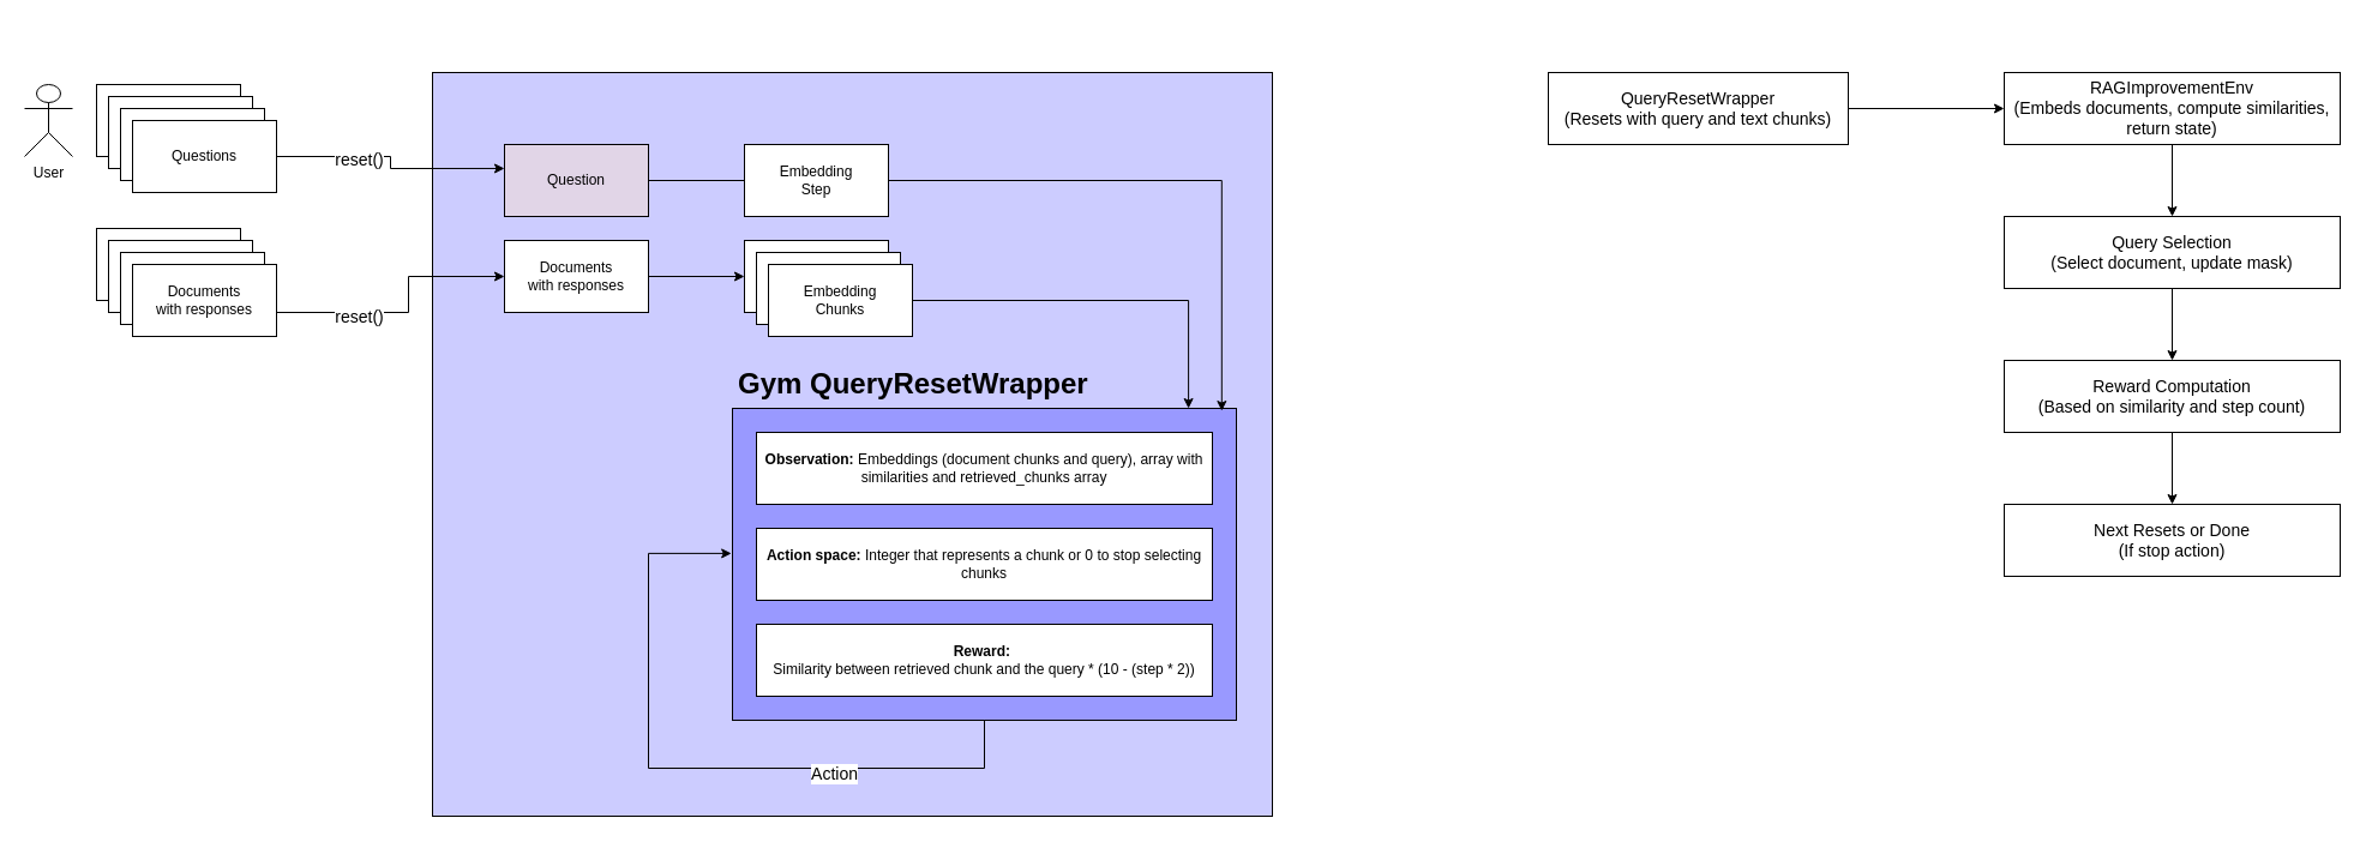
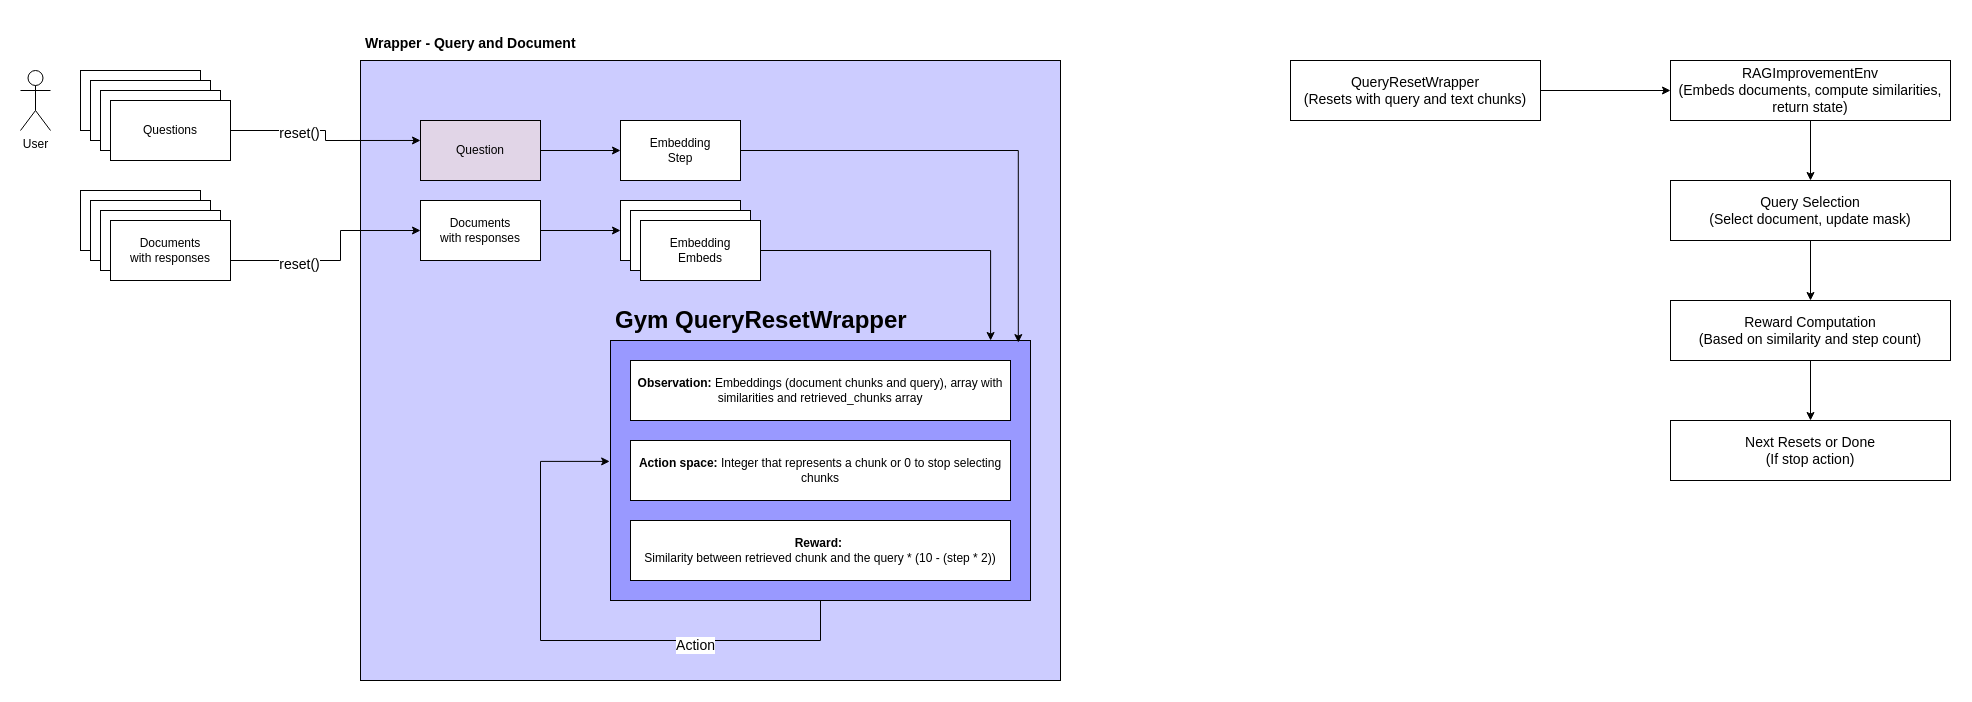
  <mxCell id="0" />
  <mxCell id="1" parent="0" />
  <mxCell id="2" value="" style="rounded=0;whiteSpace=wrap;html=1;fillColor=#CCCCFF;" vertex="1" parent="1"><mxGeometry x="360" y="60" width="700" height="620" as="geometry" /></mxCell>
  <mxCell id="3" value="Questions" style="rounded=0;whiteSpace=wrap;html=1;" vertex="1" parent="1"><mxGeometry x="80" y="70" width="120" height="60" as="geometry" /></mxCell>
- <mxCell id="4" value="User" style="shape=umlActor;verticalLabelPosition=bottom;verticalAlign=top;html=1;outlineConnect=0;" vertex="1" parent="1"><mxGeometry x="20" y="70" width="40" height="60" as="geometry" /></mxCell>
+ <mxCell id="4" value="User" style="shape=umlActor;verticalLabelPosition=bottom;verticalAlign=top;html=1;outlineConnect=0;" vertex="1" parent="1"><mxGeometry x="20" y="70" width="30" height="60" as="geometry" /></mxCell>
  <mxCell id="5" value="Questions" style="rounded=0;whiteSpace=wrap;html=1;" vertex="1" parent="1"><mxGeometry x="90" y="80" width="120" height="60" as="geometry" /></mxCell>
  <mxCell id="6" value="Questions" style="rounded=0;whiteSpace=wrap;html=1;" vertex="1" parent="1"><mxGeometry x="100" y="90" width="120" height="60" as="geometry" /></mxCell>
  <mxCell id="7" style="edgeStyle=orthogonalEdgeStyle;rounded=0;orthogonalLoop=1;jettySize=auto;html=1;entryX=0;entryY=0.333;entryDx=0;entryDy=0;entryPerimeter=0;" edge="1" parent="1" source="9" target="26"><mxGeometry relative="1" as="geometry" /></mxCell>
  <mxCell id="8" value="reset()" style="edgeLabel;html=1;align=center;verticalAlign=middle;resizable=0;points=[];fontSize=14;" vertex="1" connectable="0" parent="7"><mxGeometry x="-0.32" y="-2" relative="1" as="geometry"><mxPoint as="offset" /></mxGeometry></mxCell>
  <mxCell id="9" value="Questions" style="rounded=0;whiteSpace=wrap;html=1;" vertex="1" parent="1"><mxGeometry x="110" y="100" width="120" height="60" as="geometry" /></mxCell>
  <mxCell id="10" value="Documents&lt;br&gt;with responses" style="rounded=0;whiteSpace=wrap;html=1;" vertex="1" parent="1"><mxGeometry x="80" y="190" width="120" height="60" as="geometry" /></mxCell>
  <mxCell id="11" value="Documents&lt;br&gt;with responses" style="rounded=0;whiteSpace=wrap;html=1;" vertex="1" parent="1"><mxGeometry x="90" y="200" width="120" height="60" as="geometry" /></mxCell>
  <mxCell id="12" value="Documents&lt;br&gt;with responses" style="rounded=0;whiteSpace=wrap;html=1;" vertex="1" parent="1"><mxGeometry x="100" y="210" width="120" height="60" as="geometry" /></mxCell>
  <mxCell id="13" style="edgeStyle=orthogonalEdgeStyle;rounded=0;orthogonalLoop=1;jettySize=auto;html=1;entryX=0;entryY=0.5;entryDx=0;entryDy=0;" edge="1" parent="1" source="15" target="28"><mxGeometry relative="1" as="geometry"><Array as="points"><mxPoint x="340" y="260" /><mxPoint x="340" y="230" /></Array></mxGeometry></mxCell>
  <mxCell id="14" value="reset()" style="edgeLabel;html=1;align=center;verticalAlign=middle;resizable=0;points=[];fontSize=14;" vertex="1" connectable="0" parent="13"><mxGeometry x="-0.382" y="-3" relative="1" as="geometry"><mxPoint as="offset" /></mxGeometry></mxCell>
  <mxCell id="15" value="Documents&lt;br&gt;with responses" style="rounded=0;whiteSpace=wrap;html=1;" vertex="1" parent="1"><mxGeometry x="110" y="220" width="120" height="60" as="geometry" /></mxCell>
+ <mxCell id="16" value="&lt;h1&gt;&lt;font style=&quot;font-size: 14px;&quot;&gt;Wrapper - Query and Document&lt;/font&gt;&lt;/h1&gt;" style="text;html=1;strokeColor=none;fillColor=none;spacing=5;spacingTop=-20;whiteSpace=wrap;overflow=hidden;rounded=0;" vertex="1" parent="1"><mxGeometry x="360" y="20" width="380" height="40" as="geometry" /></mxCell>
  <mxCell id="17" value="" style="group" vertex="1" connectable="0" parent="1"><mxGeometry x="610" y="300" width="420" height="300" as="geometry" /></mxCell>
  <mxCell id="18" value="" style="rounded=0;whiteSpace=wrap;html=1;fillColor=#9999FF;" vertex="1" parent="17"><mxGeometry y="40" width="420" height="260" as="geometry" /></mxCell>
  <mxCell id="19" value="&lt;h1&gt;Gym QueryResetWrapper&lt;/h1&gt;" style="text;html=1;strokeColor=none;fillColor=none;spacing=5;spacingTop=-20;whiteSpace=wrap;overflow=hidden;rounded=0;" vertex="1" parent="17"><mxGeometry width="346" height="40" as="geometry" /></mxCell>
  <mxCell id="20" value="&lt;b&gt;Observation:&lt;/b&gt; Embeddings (document chunks and query), array with similarities and retrieved_chunks array" style="rounded=0;whiteSpace=wrap;html=1;" vertex="1" parent="17"><mxGeometry x="20" y="60" width="380" height="60" as="geometry" /></mxCell>
  <mxCell id="21" value="&lt;b&gt;Action space:&lt;/b&gt;&amp;nbsp;Integer that represents a chunk or 0 to stop selecting chunks" style="rounded=0;whiteSpace=wrap;html=1;" vertex="1" parent="17"><mxGeometry x="20" y="140" width="380" height="60" as="geometry" /></mxCell>
  <mxCell id="22" value="&lt;b&gt;Reward:&lt;/b&gt;&amp;nbsp;&lt;br&gt;Similarity between retrieved chunk and the query * (10 - (step * 2))" style="rounded=0;whiteSpace=wrap;html=1;" vertex="1" parent="17"><mxGeometry x="20" y="220" width="380" height="60" as="geometry" /></mxCell>
  <mxCell id="23" style="edgeStyle=orthogonalEdgeStyle;rounded=0;orthogonalLoop=1;jettySize=auto;html=1;fontSize=14;entryX=-0.002;entryY=0.465;entryDx=0;entryDy=0;entryPerimeter=0;exitX=0.5;exitY=1;exitDx=0;exitDy=0;" edge="1" parent="17" source="18" target="18"><mxGeometry relative="1" as="geometry"><mxPoint x="-10" y="160" as="targetPoint" /><Array as="points"><mxPoint x="210" y="340" /><mxPoint x="-70" y="340" /><mxPoint x="-70" y="161" /></Array></mxGeometry></mxCell>
  <mxCell id="24" value="Action" style="edgeLabel;html=1;align=center;verticalAlign=middle;resizable=0;points=[];fontSize=14;" vertex="1" connectable="0" parent="23"><mxGeometry x="-0.416" y="4" relative="1" as="geometry"><mxPoint as="offset" /></mxGeometry></mxCell>
- <mxCell id="25" value="" style="edgeStyle=orthogonalEdgeStyle;rounded=0;orthogonalLoop=1;jettySize=auto;html=1;fontSize=14;endArrow=none;" edge="1" parent="1" source="26" target="34"><mxGeometry relative="1" as="geometry" /></mxCell>
+ <mxCell id="25" value="" style="edgeStyle=orthogonalEdgeStyle;rounded=0;orthogonalLoop=1;jettySize=auto;html=1;fontSize=14;" edge="1" parent="1" source="26" target="34"><mxGeometry relative="1" as="geometry" /></mxCell>
  <mxCell id="26" value="Question" style="rounded=0;whiteSpace=wrap;html=1;fillColor=#e1d5e7;" vertex="1" parent="1"><mxGeometry x="420" y="120" width="120" height="60" as="geometry" /></mxCell>
  <mxCell id="27" value="" style="edgeStyle=orthogonalEdgeStyle;rounded=0;orthogonalLoop=1;jettySize=auto;html=1;fontSize=14;" edge="1" parent="1" source="28" target="29"><mxGeometry relative="1" as="geometry" /></mxCell>
  <mxCell id="28" value="Documents&lt;br&gt;with responses" style="rounded=0;whiteSpace=wrap;html=1;" vertex="1" parent="1"><mxGeometry x="420" y="200" width="120" height="60" as="geometry" /></mxCell>
  <mxCell id="29" value="" style="whiteSpace=wrap;html=1;rounded=0;" vertex="1" parent="1"><mxGeometry x="620" y="200" width="120" height="60" as="geometry" /></mxCell>
  <mxCell id="30" value="" style="whiteSpace=wrap;html=1;rounded=0;" vertex="1" parent="1"><mxGeometry x="630" y="210" width="120" height="60" as="geometry" /></mxCell>
  <mxCell id="31" style="edgeStyle=orthogonalEdgeStyle;rounded=0;orthogonalLoop=1;jettySize=auto;html=1;entryX=0.905;entryY=0;entryDx=0;entryDy=0;entryPerimeter=0;fontSize=14;exitX=1;exitY=0.5;exitDx=0;exitDy=0;" edge="1" parent="1" source="32" target="18"><mxGeometry relative="1" as="geometry" /></mxCell>
- <mxCell id="32" value="Embedding&lt;br&gt;Chunks" style="whiteSpace=wrap;html=1;rounded=0;" vertex="1" parent="1"><mxGeometry x="640" y="220" width="120" height="60" as="geometry" /></mxCell>
+ <mxCell id="32" value="Embedding&lt;br&gt;Embeds" style="whiteSpace=wrap;html=1;rounded=0;" vertex="1" parent="1"><mxGeometry x="640" y="220" width="120" height="60" as="geometry" /></mxCell>
  <mxCell id="33" style="edgeStyle=orthogonalEdgeStyle;rounded=0;orthogonalLoop=1;jettySize=auto;html=1;entryX=0.971;entryY=0.008;entryDx=0;entryDy=0;entryPerimeter=0;fontSize=14;" edge="1" parent="1" source="34" target="18"><mxGeometry relative="1" as="geometry"><Array as="points"><mxPoint x="1018" y="150" /></Array></mxGeometry></mxCell>
  <mxCell id="34" value="Embedding&lt;br&gt;Step" style="rounded=0;whiteSpace=wrap;html=1;" vertex="1" parent="1"><mxGeometry x="620" y="120" width="120" height="60" as="geometry" /></mxCell>
  <mxCell id="35" value="" style="edgeStyle=orthogonalEdgeStyle;rounded=0;orthogonalLoop=1;jettySize=auto;html=1;fontSize=14;" edge="1" parent="1" source="36" target="38"><mxGeometry relative="1" as="geometry" /></mxCell>
  <mxCell id="36" value="QueryResetWrapper&lt;br&gt;(Resets with query and text chunks)" style="rounded=0;whiteSpace=wrap;html=1;fontSize=14;fillColor=#FFFFFF;" vertex="1" parent="1"><mxGeometry x="1290" y="60" width="250" height="60" as="geometry" /></mxCell>
  <mxCell id="37" value="" style="edgeStyle=orthogonalEdgeStyle;rounded=0;orthogonalLoop=1;jettySize=auto;html=1;fontSize=14;" edge="1" parent="1" source="38" target="40"><mxGeometry relative="1" as="geometry" /></mxCell>
  <mxCell id="38" value="RAGImprovementEnv&lt;br&gt;(Embeds documents, compute similarities, return state)" style="whiteSpace=wrap;html=1;fontSize=14;fillColor=#FFFFFF;rounded=0;" vertex="1" parent="1"><mxGeometry x="1670" y="60" width="280" height="60" as="geometry" /></mxCell>
  <mxCell id="39" value="" style="edgeStyle=orthogonalEdgeStyle;rounded=0;orthogonalLoop=1;jettySize=auto;html=1;fontSize=14;" edge="1" parent="1" source="40" target="42"><mxGeometry relative="1" as="geometry" /></mxCell>
  <mxCell id="40" value="Query Selection&lt;br&gt;(Select document, update mask)" style="whiteSpace=wrap;html=1;fontSize=14;fillColor=#FFFFFF;rounded=0;" vertex="1" parent="1"><mxGeometry x="1670" y="180" width="280" height="60" as="geometry" /></mxCell>
  <mxCell id="41" value="" style="edgeStyle=orthogonalEdgeStyle;rounded=0;orthogonalLoop=1;jettySize=auto;html=1;fontSize=14;" edge="1" parent="1" source="42" target="43"><mxGeometry relative="1" as="geometry" /></mxCell>
  <mxCell id="42" value="Reward Computation&lt;br&gt;(Based on similarity and step count)" style="whiteSpace=wrap;html=1;fontSize=14;fillColor=#FFFFFF;rounded=0;" vertex="1" parent="1"><mxGeometry x="1670" y="300" width="280" height="60" as="geometry" /></mxCell>
  <mxCell id="43" value="Next Resets or Done&lt;br&gt;(If stop action)" style="whiteSpace=wrap;html=1;fontSize=14;fillColor=#FFFFFF;rounded=0;" vertex="1" parent="1"><mxGeometry x="1670" y="420" width="280" height="60" as="geometry" /></mxCell>
